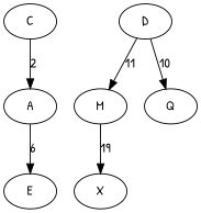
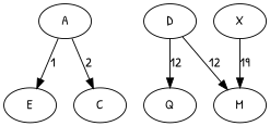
  digraph {
    fontname="Patrick Hand"
    node [fontname="Patrick Hand"]
    edge [fontname="Patrick Hand"]
    A
    E
    C
    D
    M
    Q
    X
-   A -> E [label=6]
-   C -> A [label=2]
-   D -> M [label=11]
-   D -> Q [label=10]
-   M -> X [label=19]
+   A -> E [label=1]
+   A -> C [label=2]
+   D -> M [label=12]
+   D -> Q [label=12]
+   X -> M [label=19]
  }
